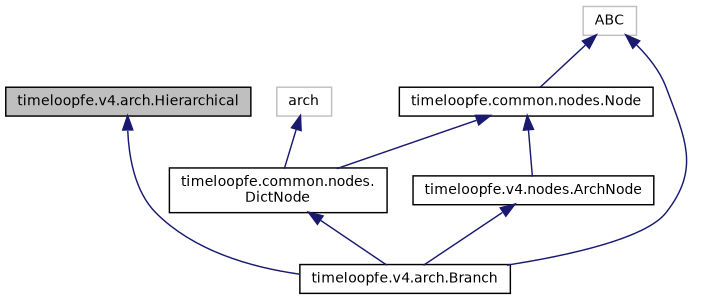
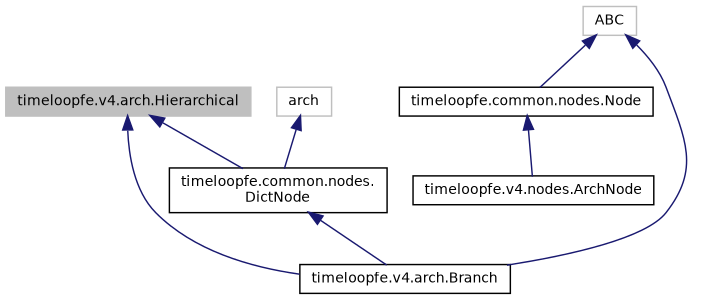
  digraph {
    node [color=black fillcolor=white fontname=Helvetica fontsize=10 shape=record style=filled]
    edge [color=midnightblue dir=back fontname=Helvetica fontsize=10 labelfontname=Helvetica labelfontsize=10 style=solid]
-   n1 [fillcolor=grey75 fontcolor=black height=0.2 label="timeloopfe.v4.arch.Hierarchical" width=0.4]
+   n1 [color=grey75 fillcolor=grey75 fontcolor=black height=0.2 label="timeloopfe.v4.arch.Hierarchical" width=0.4]
    n2 [height=0.2 label="timeloopfe.v4.arch.Branch" width=0.4]
    n3 [height=0.2 label="timeloopfe.v4.nodes.ArchNode" width=0.4]
    n4 [height=0.2 label="timeloopfe.common.nodes.Node" width=0.4]
    n5 [height=0.2 label="timeloopfe.common.nodes.\lDictNode" width=0.4]
    n6 [color=grey75 height=0.2 label=ABC width=0.4]
    n7 [color=grey75 height=0.2 label=arch width=0.4]
    n1 -> n2
-   n3 -> n2
    n4 -> n3
-   n4 -> n5
+   n1 -> n5
    n5 -> n2
    n6 -> n2
    n6 -> n4
    n7 -> n5
  }
